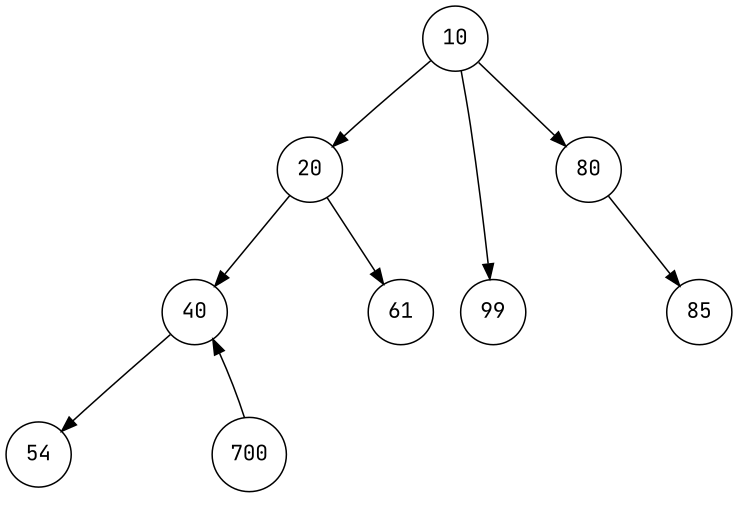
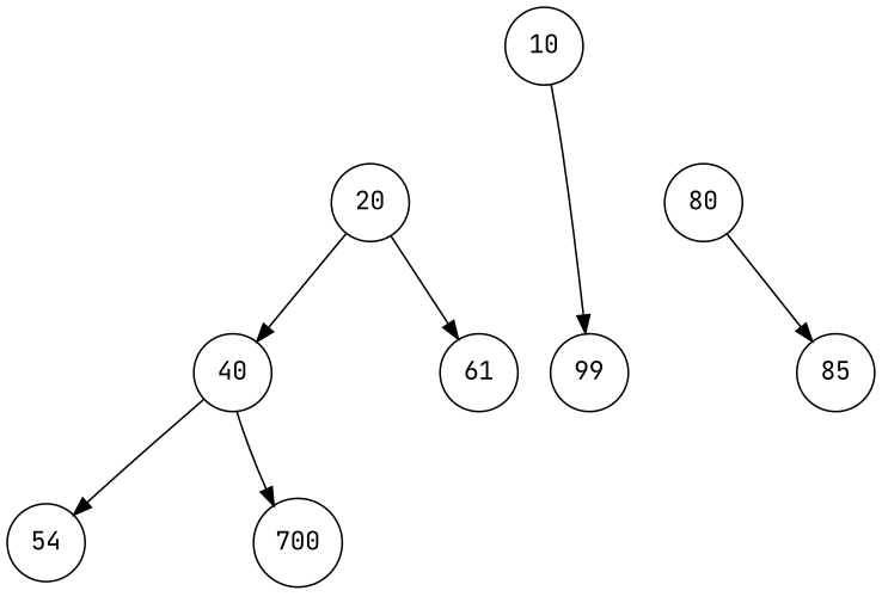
  digraph {
    fontname="JetBrains Mono"
    node [fontname="JetBrains Mono" shape=circle]
    edge [fontname="JetBrains Mono" style=invis]
    m10 [style=invis width=0.1]
    20 [width=0.6]
    80 [width=0.6]
    m20 [style=invis width=0.1]
    40 [width=0.6]
    n6 [label=61 width=0.6]
    m40 [style=invis width=0.1]
    n8 [label=54 width=0.6]
    700 [width=0.6]
    m80 [style=invis width=0.1]
    99 [width=0.6]
    85 [width=0.6]
    10 [width=0.6]
    subgraph sub_1 {
      rank=same
      m10
      20
      80
    }
    subgraph sub_2 {
      rank=same
      m20
      40
      n6
    }
    subgraph sub_3 {
      rank=same
      m40
      n8
      700
    }
    subgraph sub_4 {
      rank=same
      m80
      99
      85
    }
    m10 -> 80
    20 -> m10
    20 -> m20
    20 -> 40 [style=""]
    20 -> n6 [style=""]
    80 -> m80
    80 -> 85 [style=""]
    m20 -> n6
    40 -> m20
    40 -> m40
    40 -> n8 [style=""]
-   700 -> 40 [style=""]
+   40 -> 700 [style=""]
    m40 -> 700
    n8 -> m40
    m80 -> 85
    99 -> m80
    10 -> m10
-   10 -> 20 [style=""]
-   10 -> 80 [style=""]
    10 -> 99 [style=""]
  }
